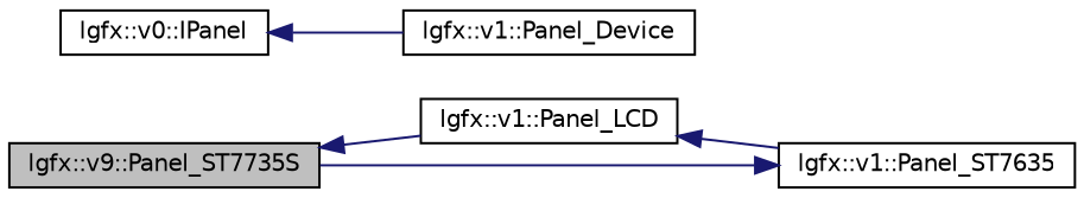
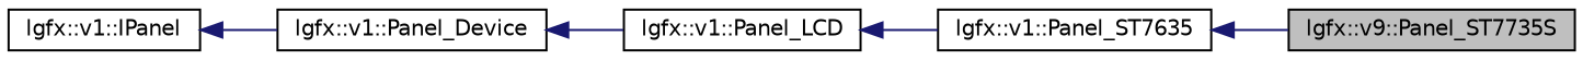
  digraph {
    rankdir=LR
    node [color=black fillcolor=white fontname=Helvetica fontsize=10 shape=record style=filled]
    edge [color=midnightblue dir=back fontname=Helvetica fontsize=10 labelfontname=Helvetica labelfontsize=10 style=solid]
    n1 [fillcolor=grey75 fontcolor=black height=0.2 label="lgfx::v9::Panel_ST7735S" width=0.4]
    n2 [height=0.2 label="lgfx::v1::Panel_ST7635" width=0.4]
    n3 [height=0.2 label="lgfx::v1::Panel_LCD" width=0.4]
    n4 [height=0.2 label="lgfx::v1::Panel_Device" width=0.4]
-   n5 [height=0.2 label="lgfx::v0::IPanel" width=0.4]
+   n5 [height=0.2 label="lgfx::v1::IPanel" width=0.4]
    n2 -> n1
    n3 -> n2
-   n1 -> n3
+   n4 -> n3
    n5 -> n4
  }
